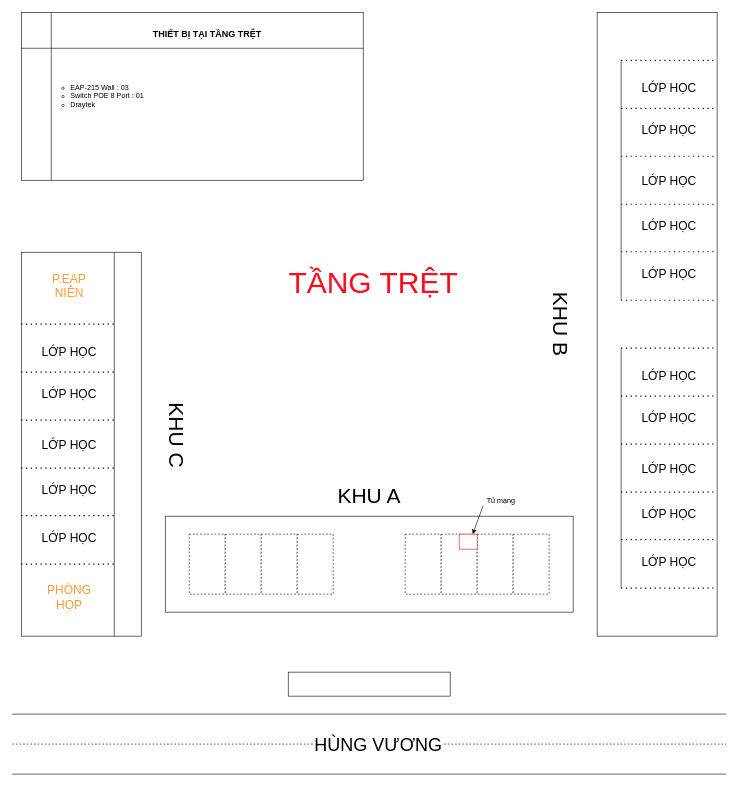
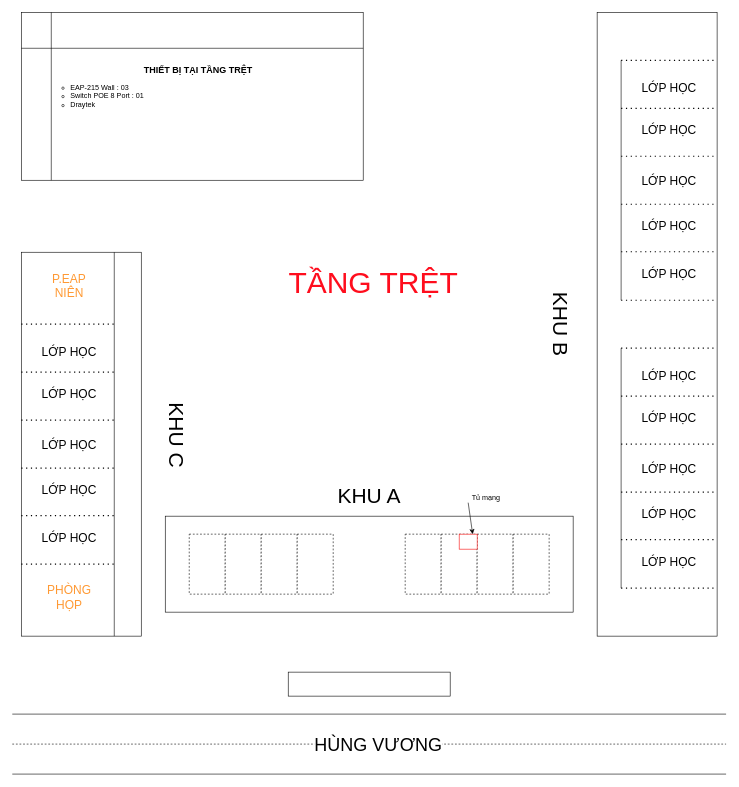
  <mxCell id="0" />
  <mxCell id="1" parent="0" />
  <mxCell id="2" value="" style="endArrow=none;html=1;rounded=0;" edge="1" parent="1"><mxGeometry width="50" height="50" relative="1" as="geometry"><mxPoint x="20" y="1190" as="sourcePoint" /><mxPoint x="1210" y="1190" as="targetPoint" /></mxGeometry></mxCell>
  <mxCell id="3" value="" style="endArrow=none;html=1;rounded=0;" edge="1" parent="1"><mxGeometry width="50" height="50" relative="1" as="geometry"><mxPoint x="20" y="1290" as="sourcePoint" /><mxPoint x="1210" y="1290" as="targetPoint" /></mxGeometry></mxCell>
  <mxCell id="4" value="" style="endArrow=none;html=1;rounded=0;dashed=1;" edge="1" parent="1"><mxGeometry width="50" height="50" relative="1" as="geometry"><mxPoint x="20" y="1240" as="sourcePoint" /><mxPoint x="1210" y="1240" as="targetPoint" /></mxGeometry></mxCell>
  <mxCell id="5" value="HÙNG VƯƠNG" style="edgeLabel;html=1;align=center;verticalAlign=middle;resizable=0;points=[];fontSize=30;" vertex="1" connectable="0" parent="4"><mxGeometry x="-0.393" y="2" relative="1" as="geometry"><mxPoint x="248" y="2" as="offset" /></mxGeometry></mxCell>
  <mxCell id="6" value="" style="rounded=0;whiteSpace=wrap;html=1;" vertex="1" parent="1"><mxGeometry x="35" y="420" width="200" height="640" as="geometry" /></mxCell>
  <mxCell id="7" value="" style="rounded=0;whiteSpace=wrap;html=1;" vertex="1" parent="1"><mxGeometry x="995" y="20" width="200" height="1040" as="geometry" /></mxCell>
  <mxCell id="8" value="" style="rounded=0;whiteSpace=wrap;html=1;" vertex="1" parent="1"><mxGeometry x="275" y="860" width="680" height="160" as="geometry" /></mxCell>
  <mxCell id="9" value="" style="rounded=0;whiteSpace=wrap;html=1;" vertex="1" parent="1"><mxGeometry x="480" y="1120" width="270" height="40" as="geometry" /></mxCell>
  <mxCell id="10" value="" style="endArrow=none;dashed=1;html=1;dashPattern=1 3;strokeWidth=2;rounded=0;exitX=0;exitY=0.75;exitDx=0;exitDy=0;entryX=1;entryY=0.75;entryDx=0;entryDy=0;" edge="1" parent="1"><mxGeometry width="50" height="50" relative="1" as="geometry"><mxPoint x="35" y="940" as="sourcePoint" /><mxPoint x="195" y="940" as="targetPoint" /></mxGeometry></mxCell>
  <mxCell id="11" value="" style="endArrow=none;dashed=1;html=1;dashPattern=1 3;strokeWidth=2;rounded=0;exitX=0;exitY=0.75;exitDx=0;exitDy=0;entryX=1;entryY=0.75;entryDx=0;entryDy=0;" edge="1" parent="1"><mxGeometry width="50" height="50" relative="1" as="geometry"><mxPoint x="35" y="859.17" as="sourcePoint" /><mxPoint x="195" y="859.17" as="targetPoint" /></mxGeometry></mxCell>
  <mxCell id="12" value="" style="endArrow=none;dashed=1;html=1;dashPattern=1 3;strokeWidth=2;rounded=0;exitX=0;exitY=0.75;exitDx=0;exitDy=0;entryX=1;entryY=0.75;entryDx=0;entryDy=0;" edge="1" parent="1"><mxGeometry width="50" height="50" relative="1" as="geometry"><mxPoint x="35" y="780" as="sourcePoint" /><mxPoint x="195" y="780" as="targetPoint" /></mxGeometry></mxCell>
  <mxCell id="13" value="" style="endArrow=none;dashed=1;html=1;dashPattern=1 3;strokeWidth=2;rounded=0;exitX=0;exitY=0.75;exitDx=0;exitDy=0;entryX=1;entryY=0.75;entryDx=0;entryDy=0;" edge="1" parent="1"><mxGeometry width="50" height="50" relative="1" as="geometry"><mxPoint x="35" y="700" as="sourcePoint" /><mxPoint x="195" y="700" as="targetPoint" /></mxGeometry></mxCell>
  <mxCell id="14" value="" style="endArrow=none;dashed=1;html=1;dashPattern=1 3;strokeWidth=2;rounded=0;exitX=0;exitY=0.75;exitDx=0;exitDy=0;entryX=1;entryY=0.75;entryDx=0;entryDy=0;" edge="1" parent="1"><mxGeometry width="50" height="50" relative="1" as="geometry"><mxPoint x="35" y="620" as="sourcePoint" /><mxPoint x="195" y="620" as="targetPoint" /></mxGeometry></mxCell>
  <mxCell id="15" value="" style="endArrow=none;dashed=1;html=1;dashPattern=1 3;strokeWidth=2;rounded=0;exitX=0;exitY=0.75;exitDx=0;exitDy=0;entryX=1;entryY=0.75;entryDx=0;entryDy=0;" edge="1" parent="1"><mxGeometry width="50" height="50" relative="1" as="geometry"><mxPoint x="35" y="540" as="sourcePoint" /><mxPoint x="195" y="540" as="targetPoint" /></mxGeometry></mxCell>
  <mxCell id="16" value="" style="endArrow=none;html=1;rounded=0;entryX=0.75;entryY=0;entryDx=0;entryDy=0;exitX=0.75;exitY=1;exitDx=0;exitDy=0;" edge="1" parent="1"><mxGeometry width="50" height="50" relative="1" as="geometry"><mxPoint x="190" y="1060" as="sourcePoint" /><mxPoint x="190" y="420" as="targetPoint" /></mxGeometry></mxCell>
  <mxCell id="17" value="&lt;font style=&quot;font-size: 20px;&quot;&gt;PHÒNG HỌP&lt;/font&gt;" style="text;html=1;strokeColor=none;fillColor=none;align=center;verticalAlign=middle;whiteSpace=wrap;rounded=0;fontColor=#FF9933;" vertex="1" parent="1"><mxGeometry x="85" y="980" width="60" height="30" as="geometry" /></mxCell>
  <mxCell id="18" value="&lt;font style=&quot;font-size: 20px;&quot;&gt;P.EAP NIÊN&lt;/font&gt;" style="text;html=1;strokeColor=none;fillColor=none;align=center;verticalAlign=middle;whiteSpace=wrap;rounded=0;fontColor=#FF9933;" vertex="1" parent="1"><mxGeometry x="85" y="460" width="60" height="30" as="geometry" /></mxCell>
  <mxCell id="19" value="&lt;font style=&quot;font-size: 35px;&quot;&gt;KHU C&lt;/font&gt;" style="text;html=1;strokeColor=none;fillColor=none;align=center;verticalAlign=middle;whiteSpace=wrap;rounded=0;rotation=90;" vertex="1" parent="1"><mxGeometry x="235" y="710" width="120" height="30" as="geometry" /></mxCell>
  <mxCell id="20" value="&lt;font style=&quot;font-size: 35px;&quot;&gt;KHU B&lt;/font&gt;" style="text;html=1;strokeColor=none;fillColor=none;align=center;verticalAlign=middle;whiteSpace=wrap;rounded=0;rotation=90;" vertex="1" parent="1"><mxGeometry x="875" y="525" width="120" height="30" as="geometry" /></mxCell>
  <mxCell id="21" value="&lt;font style=&quot;font-size: 35px;&quot;&gt;KHU A&lt;/font&gt;" style="text;html=1;strokeColor=none;fillColor=none;align=center;verticalAlign=middle;whiteSpace=wrap;rounded=0;rotation=0;" vertex="1" parent="1"><mxGeometry x="555" y="810" width="120" height="30" as="geometry" /></mxCell>
  <mxCell id="22" value="&lt;font style=&quot;font-size: 20px;&quot;&gt;LỚP HỌC&lt;/font&gt;" style="text;html=1;strokeColor=none;fillColor=none;align=center;verticalAlign=middle;whiteSpace=wrap;rounded=0;" vertex="1" parent="1"><mxGeometry x="55" y="880" width="120" height="30" as="geometry" /></mxCell>
  <mxCell id="23" value="&lt;font style=&quot;font-size: 20px;&quot;&gt;LỚP HỌC&lt;/font&gt;" style="text;html=1;strokeColor=none;fillColor=none;align=center;verticalAlign=middle;whiteSpace=wrap;rounded=0;" vertex="1" parent="1"><mxGeometry x="55" y="800" width="120" height="30" as="geometry" /></mxCell>
  <mxCell id="24" value="&lt;font style=&quot;font-size: 20px;&quot;&gt;LỚP HỌC&lt;/font&gt;" style="text;html=1;strokeColor=none;fillColor=none;align=center;verticalAlign=middle;whiteSpace=wrap;rounded=0;" vertex="1" parent="1"><mxGeometry x="55" y="725" width="120" height="30" as="geometry" /></mxCell>
  <mxCell id="25" value="&lt;font style=&quot;font-size: 20px;&quot;&gt;LỚP HỌC&lt;/font&gt;" style="text;html=1;strokeColor=none;fillColor=none;align=center;verticalAlign=middle;whiteSpace=wrap;rounded=0;" vertex="1" parent="1"><mxGeometry x="55" y="640" width="120" height="30" as="geometry" /></mxCell>
  <mxCell id="26" value="&lt;font style=&quot;font-size: 20px;&quot;&gt;LỚP HỌC&lt;/font&gt;" style="text;html=1;strokeColor=none;fillColor=none;align=center;verticalAlign=middle;whiteSpace=wrap;rounded=0;" vertex="1" parent="1"><mxGeometry x="55" y="570" width="120" height="30" as="geometry" /></mxCell>
  <mxCell id="27" value="" style="endArrow=none;dashed=1;html=1;dashPattern=1 3;strokeWidth=2;rounded=0;exitX=0;exitY=0.75;exitDx=0;exitDy=0;entryX=1;entryY=0.75;entryDx=0;entryDy=0;" edge="1" parent="1"><mxGeometry width="50" height="50" relative="1" as="geometry"><mxPoint x="1035" y="980" as="sourcePoint" /><mxPoint x="1195" y="980" as="targetPoint" /></mxGeometry></mxCell>
  <mxCell id="28" value="" style="endArrow=none;dashed=1;html=1;dashPattern=1 3;strokeWidth=2;rounded=0;exitX=0;exitY=0.75;exitDx=0;exitDy=0;entryX=1;entryY=0.75;entryDx=0;entryDy=0;" edge="1" parent="1"><mxGeometry width="50" height="50" relative="1" as="geometry"><mxPoint x="1035" y="899.17" as="sourcePoint" /><mxPoint x="1195" y="899.17" as="targetPoint" /></mxGeometry></mxCell>
  <mxCell id="29" value="" style="endArrow=none;dashed=1;html=1;dashPattern=1 3;strokeWidth=2;rounded=0;exitX=0;exitY=0.75;exitDx=0;exitDy=0;entryX=1;entryY=0.75;entryDx=0;entryDy=0;" edge="1" parent="1"><mxGeometry width="50" height="50" relative="1" as="geometry"><mxPoint x="1035" y="820" as="sourcePoint" /><mxPoint x="1195" y="820" as="targetPoint" /></mxGeometry></mxCell>
  <mxCell id="30" value="" style="endArrow=none;dashed=1;html=1;dashPattern=1 3;strokeWidth=2;rounded=0;exitX=0;exitY=0.75;exitDx=0;exitDy=0;entryX=1;entryY=0.75;entryDx=0;entryDy=0;" edge="1" parent="1"><mxGeometry width="50" height="50" relative="1" as="geometry"><mxPoint x="1035" y="740" as="sourcePoint" /><mxPoint x="1195" y="740" as="targetPoint" /></mxGeometry></mxCell>
  <mxCell id="31" value="" style="endArrow=none;dashed=1;html=1;dashPattern=1 3;strokeWidth=2;rounded=0;exitX=0;exitY=0.75;exitDx=0;exitDy=0;entryX=1;entryY=0.75;entryDx=0;entryDy=0;" edge="1" parent="1"><mxGeometry width="50" height="50" relative="1" as="geometry"><mxPoint x="1035" y="660" as="sourcePoint" /><mxPoint x="1195" y="660" as="targetPoint" /></mxGeometry></mxCell>
  <mxCell id="32" value="" style="endArrow=none;dashed=1;html=1;dashPattern=1 3;strokeWidth=2;rounded=0;exitX=0;exitY=0.75;exitDx=0;exitDy=0;entryX=1;entryY=0.75;entryDx=0;entryDy=0;" edge="1" parent="1"><mxGeometry width="50" height="50" relative="1" as="geometry"><mxPoint x="1035" y="580" as="sourcePoint" /><mxPoint x="1195" y="580" as="targetPoint" /></mxGeometry></mxCell>
  <mxCell id="33" value="" style="endArrow=none;dashed=1;html=1;dashPattern=1 3;strokeWidth=2;rounded=0;exitX=0;exitY=0.75;exitDx=0;exitDy=0;entryX=1;entryY=0.75;entryDx=0;entryDy=0;" edge="1" parent="1"><mxGeometry width="50" height="50" relative="1" as="geometry"><mxPoint x="1035" y="500" as="sourcePoint" /><mxPoint x="1195" y="500" as="targetPoint" /></mxGeometry></mxCell>
  <mxCell id="34" value="" style="endArrow=none;dashed=1;html=1;dashPattern=1 3;strokeWidth=2;rounded=0;exitX=0;exitY=0.75;exitDx=0;exitDy=0;entryX=1;entryY=0.75;entryDx=0;entryDy=0;" edge="1" parent="1"><mxGeometry width="50" height="50" relative="1" as="geometry"><mxPoint x="1035" y="419.17" as="sourcePoint" /><mxPoint x="1195" y="419.17" as="targetPoint" /></mxGeometry></mxCell>
  <mxCell id="35" value="" style="endArrow=none;dashed=1;html=1;dashPattern=1 3;strokeWidth=2;rounded=0;exitX=0;exitY=0.75;exitDx=0;exitDy=0;entryX=1;entryY=0.75;entryDx=0;entryDy=0;" edge="1" parent="1"><mxGeometry width="50" height="50" relative="1" as="geometry"><mxPoint x="1035" y="340" as="sourcePoint" /><mxPoint x="1195" y="340" as="targetPoint" /></mxGeometry></mxCell>
  <mxCell id="36" value="" style="endArrow=none;dashed=1;html=1;dashPattern=1 3;strokeWidth=2;rounded=0;exitX=0;exitY=0.75;exitDx=0;exitDy=0;entryX=1;entryY=0.75;entryDx=0;entryDy=0;" edge="1" parent="1"><mxGeometry width="50" height="50" relative="1" as="geometry"><mxPoint x="1035" y="260" as="sourcePoint" /><mxPoint x="1195" y="260" as="targetPoint" /></mxGeometry></mxCell>
  <mxCell id="37" value="" style="endArrow=none;dashed=1;html=1;dashPattern=1 3;strokeWidth=2;rounded=0;exitX=0;exitY=0.75;exitDx=0;exitDy=0;entryX=1;entryY=0.75;entryDx=0;entryDy=0;" edge="1" parent="1"><mxGeometry width="50" height="50" relative="1" as="geometry"><mxPoint x="1035" y="180" as="sourcePoint" /><mxPoint x="1195" y="180" as="targetPoint" /></mxGeometry></mxCell>
  <mxCell id="38" value="" style="endArrow=none;dashed=1;html=1;dashPattern=1 3;strokeWidth=2;rounded=0;exitX=0;exitY=0.75;exitDx=0;exitDy=0;entryX=1;entryY=0.75;entryDx=0;entryDy=0;" edge="1" parent="1"><mxGeometry width="50" height="50" relative="1" as="geometry"><mxPoint x="1035" y="100" as="sourcePoint" /><mxPoint x="1195" y="100" as="targetPoint" /></mxGeometry></mxCell>
  <mxCell id="39" value="" style="endArrow=none;html=1;rounded=0;exitX=0.75;exitY=1;exitDx=0;exitDy=0;" edge="1" parent="1"><mxGeometry width="50" height="50" relative="1" as="geometry"><mxPoint x="1035" y="980" as="sourcePoint" /><mxPoint x="1035" y="580" as="targetPoint" /></mxGeometry></mxCell>
  <mxCell id="40" value="" style="endArrow=none;html=1;rounded=0;exitX=0.75;exitY=1;exitDx=0;exitDy=0;" edge="1" parent="1"><mxGeometry width="50" height="50" relative="1" as="geometry"><mxPoint x="1035" y="500" as="sourcePoint" /><mxPoint x="1035" y="100" as="targetPoint" /></mxGeometry></mxCell>
  <mxCell id="41" value="&lt;font style=&quot;font-size: 20px;&quot;&gt;LỚP HỌC&lt;/font&gt;" style="text;html=1;strokeColor=none;fillColor=none;align=center;verticalAlign=middle;whiteSpace=wrap;rounded=0;" vertex="1" parent="1"><mxGeometry x="1055" y="920" width="120" height="30" as="geometry" /></mxCell>
  <mxCell id="42" value="&lt;font style=&quot;font-size: 20px;&quot;&gt;LỚP HỌC&lt;/font&gt;" style="text;html=1;strokeColor=none;fillColor=none;align=center;verticalAlign=middle;whiteSpace=wrap;rounded=0;" vertex="1" parent="1"><mxGeometry x="1055" y="840" width="120" height="30" as="geometry" /></mxCell>
  <mxCell id="43" value="&lt;font style=&quot;font-size: 20px;&quot;&gt;LỚP HỌC&lt;/font&gt;" style="text;html=1;strokeColor=none;fillColor=none;align=center;verticalAlign=middle;whiteSpace=wrap;rounded=0;" vertex="1" parent="1"><mxGeometry x="1055" y="765" width="120" height="30" as="geometry" /></mxCell>
  <mxCell id="44" value="&lt;font style=&quot;font-size: 20px;&quot;&gt;LỚP HỌC&lt;/font&gt;" style="text;html=1;strokeColor=none;fillColor=none;align=center;verticalAlign=middle;whiteSpace=wrap;rounded=0;" vertex="1" parent="1"><mxGeometry x="1055" y="680" width="120" height="30" as="geometry" /></mxCell>
  <mxCell id="45" value="&lt;font style=&quot;font-size: 20px;&quot;&gt;LỚP HỌC&lt;/font&gt;" style="text;html=1;strokeColor=none;fillColor=none;align=center;verticalAlign=middle;whiteSpace=wrap;rounded=0;" vertex="1" parent="1"><mxGeometry x="1055" y="610" width="120" height="30" as="geometry" /></mxCell>
  <mxCell id="46" value="&lt;font style=&quot;font-size: 20px;&quot;&gt;LỚP HỌC&lt;/font&gt;" style="text;html=1;strokeColor=none;fillColor=none;align=center;verticalAlign=middle;whiteSpace=wrap;rounded=0;" vertex="1" parent="1"><mxGeometry x="1055" y="440" width="120" height="30" as="geometry" /></mxCell>
  <mxCell id="47" value="&lt;font style=&quot;font-size: 20px;&quot;&gt;LỚP HỌC&lt;/font&gt;" style="text;html=1;strokeColor=none;fillColor=none;align=center;verticalAlign=middle;whiteSpace=wrap;rounded=0;" vertex="1" parent="1"><mxGeometry x="1055" y="360" width="120" height="30" as="geometry" /></mxCell>
  <mxCell id="48" value="&lt;font style=&quot;font-size: 20px;&quot;&gt;LỚP HỌC&lt;/font&gt;" style="text;html=1;strokeColor=none;fillColor=none;align=center;verticalAlign=middle;whiteSpace=wrap;rounded=0;" vertex="1" parent="1"><mxGeometry x="1055" y="285" width="120" height="30" as="geometry" /></mxCell>
  <mxCell id="49" value="&lt;font style=&quot;font-size: 20px;&quot;&gt;LỚP HỌC&lt;/font&gt;" style="text;html=1;strokeColor=none;fillColor=none;align=center;verticalAlign=middle;whiteSpace=wrap;rounded=0;" vertex="1" parent="1"><mxGeometry x="1055" y="200" width="120" height="30" as="geometry" /></mxCell>
  <mxCell id="50" value="&lt;font style=&quot;font-size: 20px;&quot;&gt;LỚP HỌC&lt;/font&gt;" style="text;html=1;strokeColor=none;fillColor=none;align=center;verticalAlign=middle;whiteSpace=wrap;rounded=0;" vertex="1" parent="1"><mxGeometry x="1055" y="130" width="120" height="30" as="geometry" /></mxCell>
  <mxCell id="51" value="&lt;font style=&quot;font-size: 50px;&quot;&gt;TẦNG TRỆT&lt;/font&gt;" style="text;html=1;strokeColor=none;fillColor=none;align=center;verticalAlign=middle;whiteSpace=wrap;rounded=0;rotation=0;fontSize=50;fontColor=#FF0D1D;" vertex="1" parent="1"><mxGeometry x="437" y="420" width="370" height="100" as="geometry" /></mxCell>
  <mxCell id="52" value="" style="rounded=0;whiteSpace=wrap;html=1;dashed=1;" vertex="1" parent="1"><mxGeometry x="675" y="890" width="60" height="100" as="geometry" /></mxCell>
  <mxCell id="53" value="" style="rounded=0;whiteSpace=wrap;html=1;dashed=1;" vertex="1" parent="1"><mxGeometry x="735" y="890" width="60" height="100" as="geometry" /></mxCell>
  <mxCell id="54" value="" style="rounded=0;whiteSpace=wrap;html=1;dashed=1;" vertex="1" parent="1"><mxGeometry x="795" y="890" width="60" height="100" as="geometry" /></mxCell>
  <mxCell id="55" value="" style="rounded=0;whiteSpace=wrap;html=1;dashed=1;" vertex="1" parent="1"><mxGeometry x="855" y="890" width="60" height="100" as="geometry" /></mxCell>
  <mxCell id="56" value="" style="rounded=0;whiteSpace=wrap;html=1;dashed=1;" vertex="1" parent="1"><mxGeometry x="315" y="890" width="60" height="100" as="geometry" /></mxCell>
  <mxCell id="57" value="" style="rounded=0;whiteSpace=wrap;html=1;dashed=1;" vertex="1" parent="1"><mxGeometry x="375" y="890" width="60" height="100" as="geometry" /></mxCell>
  <mxCell id="58" value="" style="rounded=0;whiteSpace=wrap;html=1;dashed=1;" vertex="1" parent="1"><mxGeometry x="435" y="890" width="60" height="100" as="geometry" /></mxCell>
  <mxCell id="59" value="" style="rounded=0;whiteSpace=wrap;html=1;dashed=1;" vertex="1" parent="1"><mxGeometry x="495" y="890" width="60" height="100" as="geometry" /></mxCell>
  <mxCell id="60" value="" style="rounded=0;whiteSpace=wrap;html=1;strokeColor=#f90b0b;" vertex="1" parent="1"><mxGeometry x="765" y="890" width="30" height="25" as="geometry" /></mxCell>
  <mxCell id="61" value="" style="endArrow=classic;html=1;rounded=0;entryX=0.75;entryY=0;entryDx=0;entryDy=0;exitX=0;exitY=0.75;exitDx=0;exitDy=0;" edge="1" parent="1" source="62" target="60"><mxGeometry width="50" height="50" relative="1" as="geometry"><mxPoint x="785" y="840" as="sourcePoint" /><mxPoint x="705" y="890" as="targetPoint" /><Array as="points" /></mxGeometry></mxCell>
- <mxCell id="62" value="Tủ mạng" style="text;html=1;strokeColor=none;fillColor=none;align=center;verticalAlign=middle;whiteSpace=wrap;rounded=0;" vertex="1" parent="1"><mxGeometry x="805" y="820" width="60" height="30" as="geometry" /></mxCell>
+ <mxCell id="62" value="Tủ mạng" style="text;html=1;strokeColor=none;fillColor=none;align=center;verticalAlign=middle;whiteSpace=wrap;rounded=0;" vertex="1" parent="1"><mxGeometry x="780" y="815" width="60" height="30" as="geometry" /></mxCell>
  <mxCell id="63" value="&lt;ol&gt;&lt;ul&gt;&lt;li&gt;&lt;span style=&quot;background-color: initial;&quot;&gt;EAP-215 Wall : 03&lt;/span&gt;&lt;/li&gt;&lt;li&gt;&lt;span style=&quot;background-color: initial;&quot;&gt;Switch POE 8 Port : 01&lt;/span&gt;&lt;/li&gt;&lt;li&gt;&lt;span style=&quot;background-color: initial;&quot;&gt;Draytek&lt;/span&gt;&lt;/li&gt;&lt;/ul&gt;&lt;/ol&gt;" style="shape=internalStorage;whiteSpace=wrap;html=1;backgroundOutline=1;dx=50;dy=60;align=left;" vertex="1" parent="1"><mxGeometry x="35" y="20" width="570" height="280" as="geometry" /></mxCell>
- <mxCell id="64" value="&lt;b&gt;&lt;font style=&quot;font-size: 15px;&quot;&gt;THIẾT BỊ TẠI TẦNG TRỆT&lt;/font&gt;&lt;/b&gt;" style="text;html=1;strokeColor=none;fillColor=none;align=center;verticalAlign=middle;whiteSpace=wrap;rounded=0;" vertex="1" parent="1"><mxGeometry x="115" y="40" width="460" height="30" as="geometry" /></mxCell>
+ <mxCell id="64" value="&lt;b&gt;&lt;font style=&quot;font-size: 15px;&quot;&gt;THIẾT BỊ TẠI TẦNG TRỆT&lt;/font&gt;&lt;/b&gt;" style="text;html=1;strokeColor=none;fillColor=none;align=center;verticalAlign=middle;whiteSpace=wrap;rounded=0;" vertex="1" parent="1"><mxGeometry x="100" y="100" width="460" height="30" as="geometry" /></mxCell>
